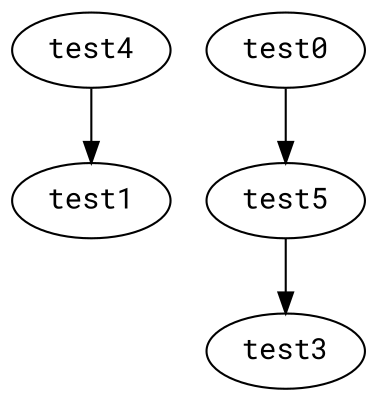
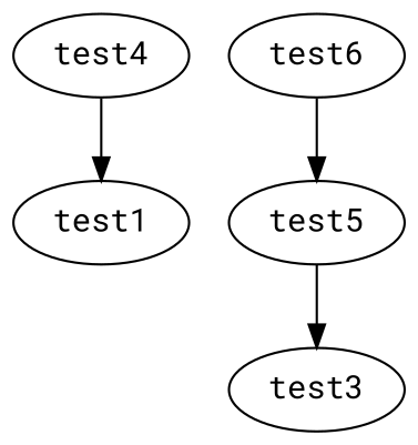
  digraph {
    fontname="Roboto Mono"
    node [fontname="Roboto Mono"]
    edge [fontname="Roboto Mono"]
    n1 [label=test1]
    n2 [label=test3]
    n3 [label=test4]
    n4 [label=test5]
-   n5 [label=test0]
+   n5 [label=test6]
    n3 -> n1
    n4 -> n2
    n5 -> n4
  }
